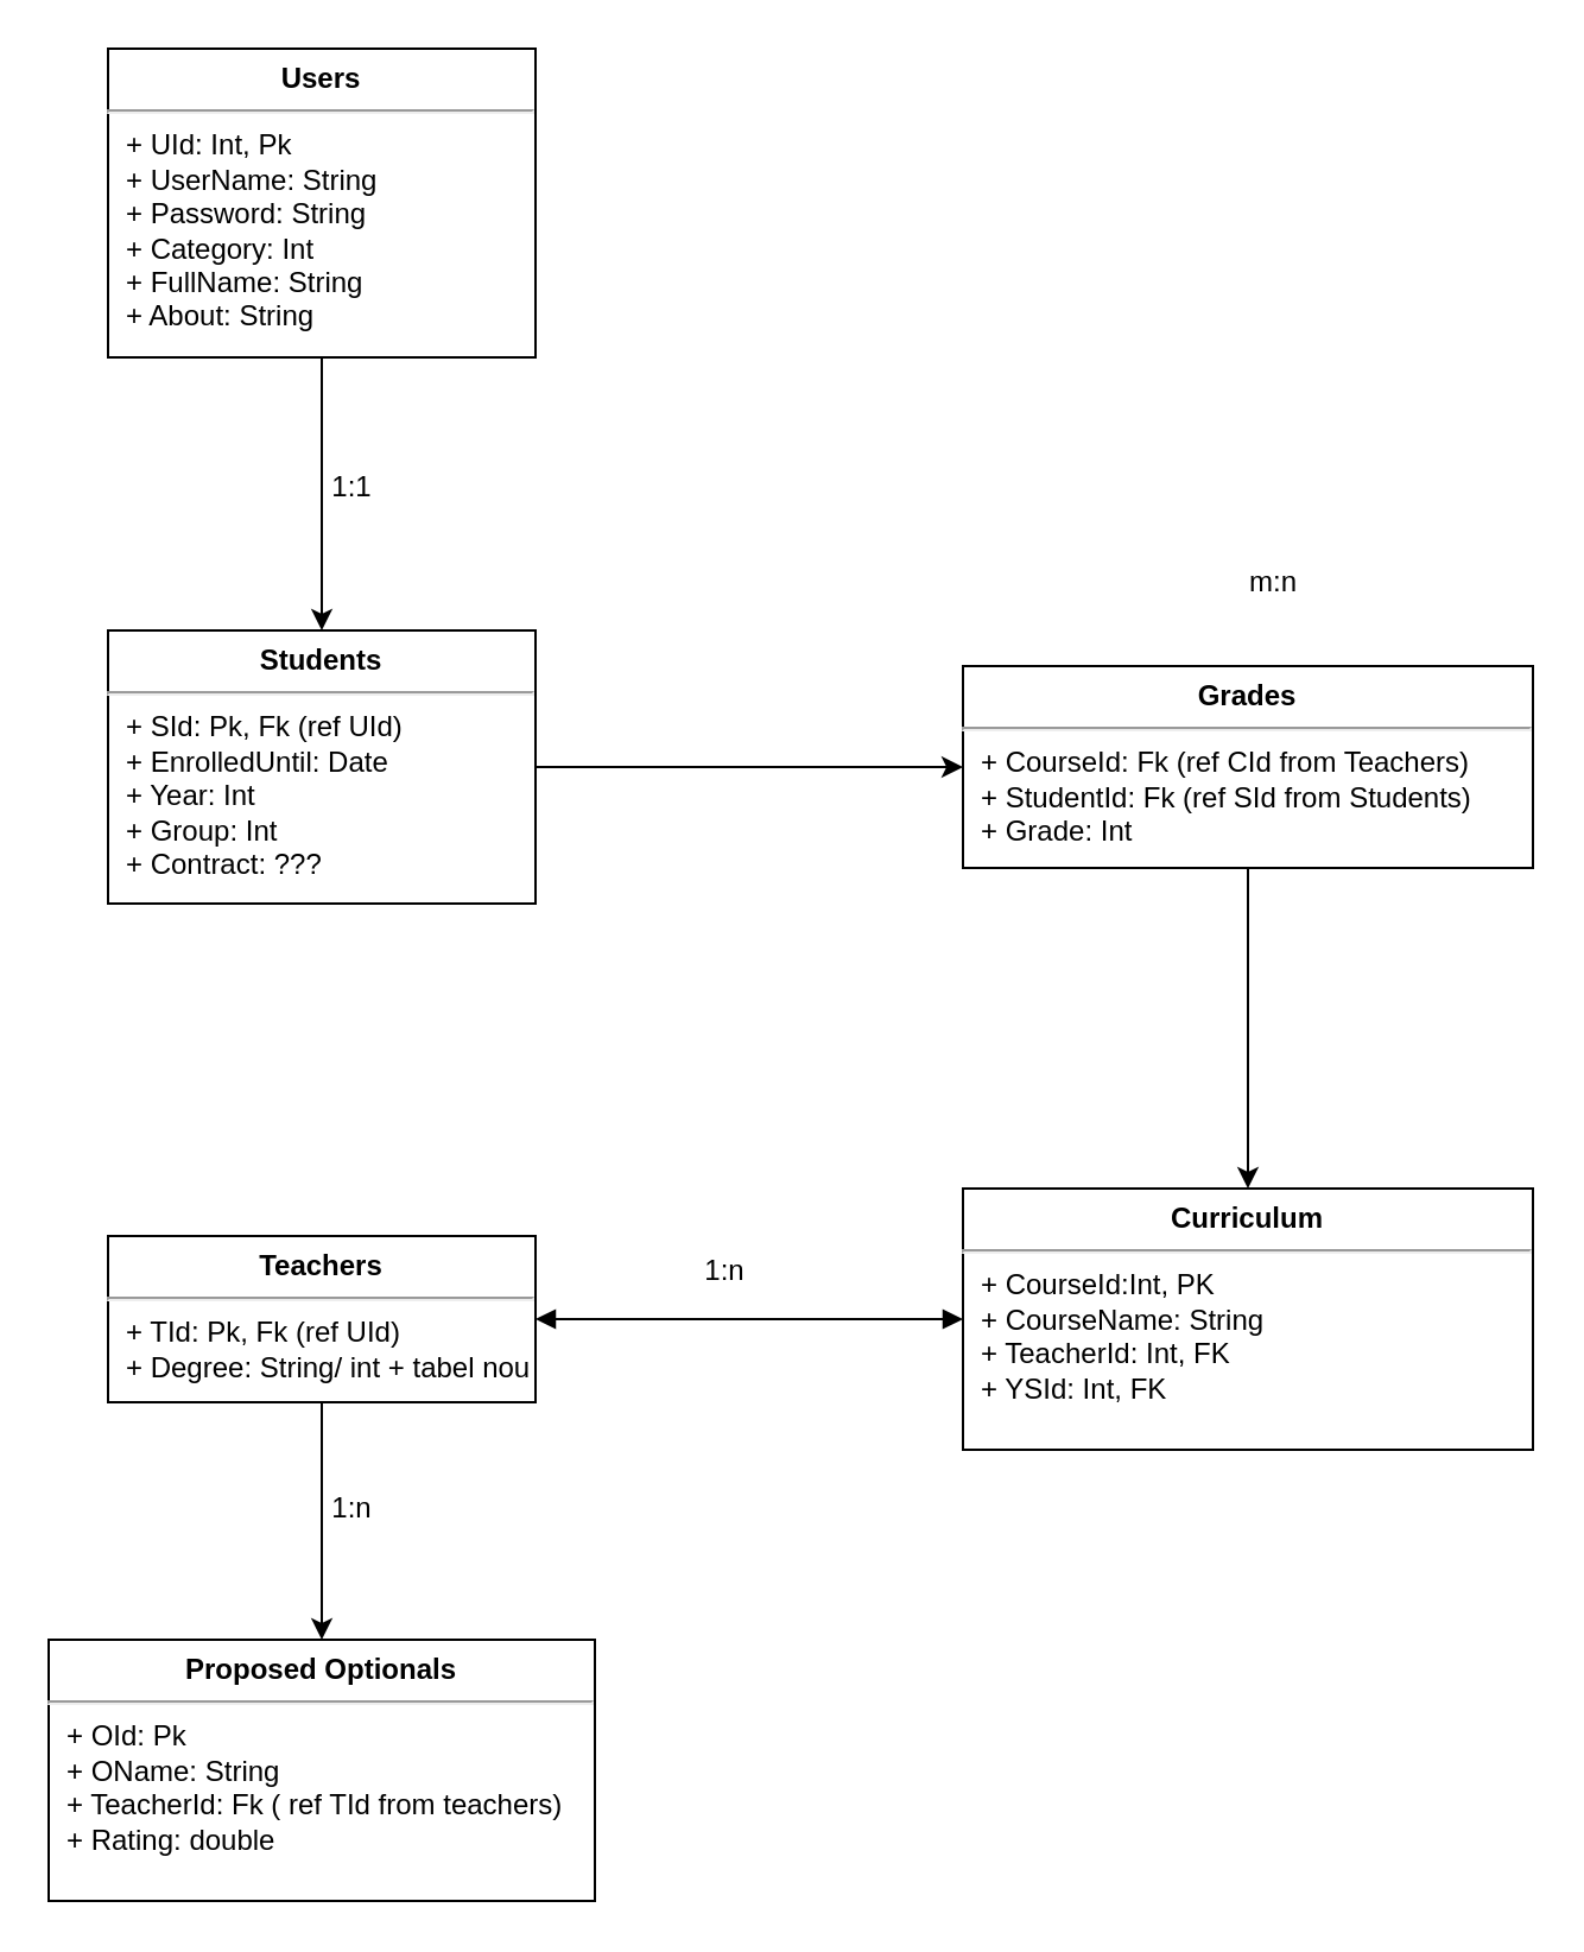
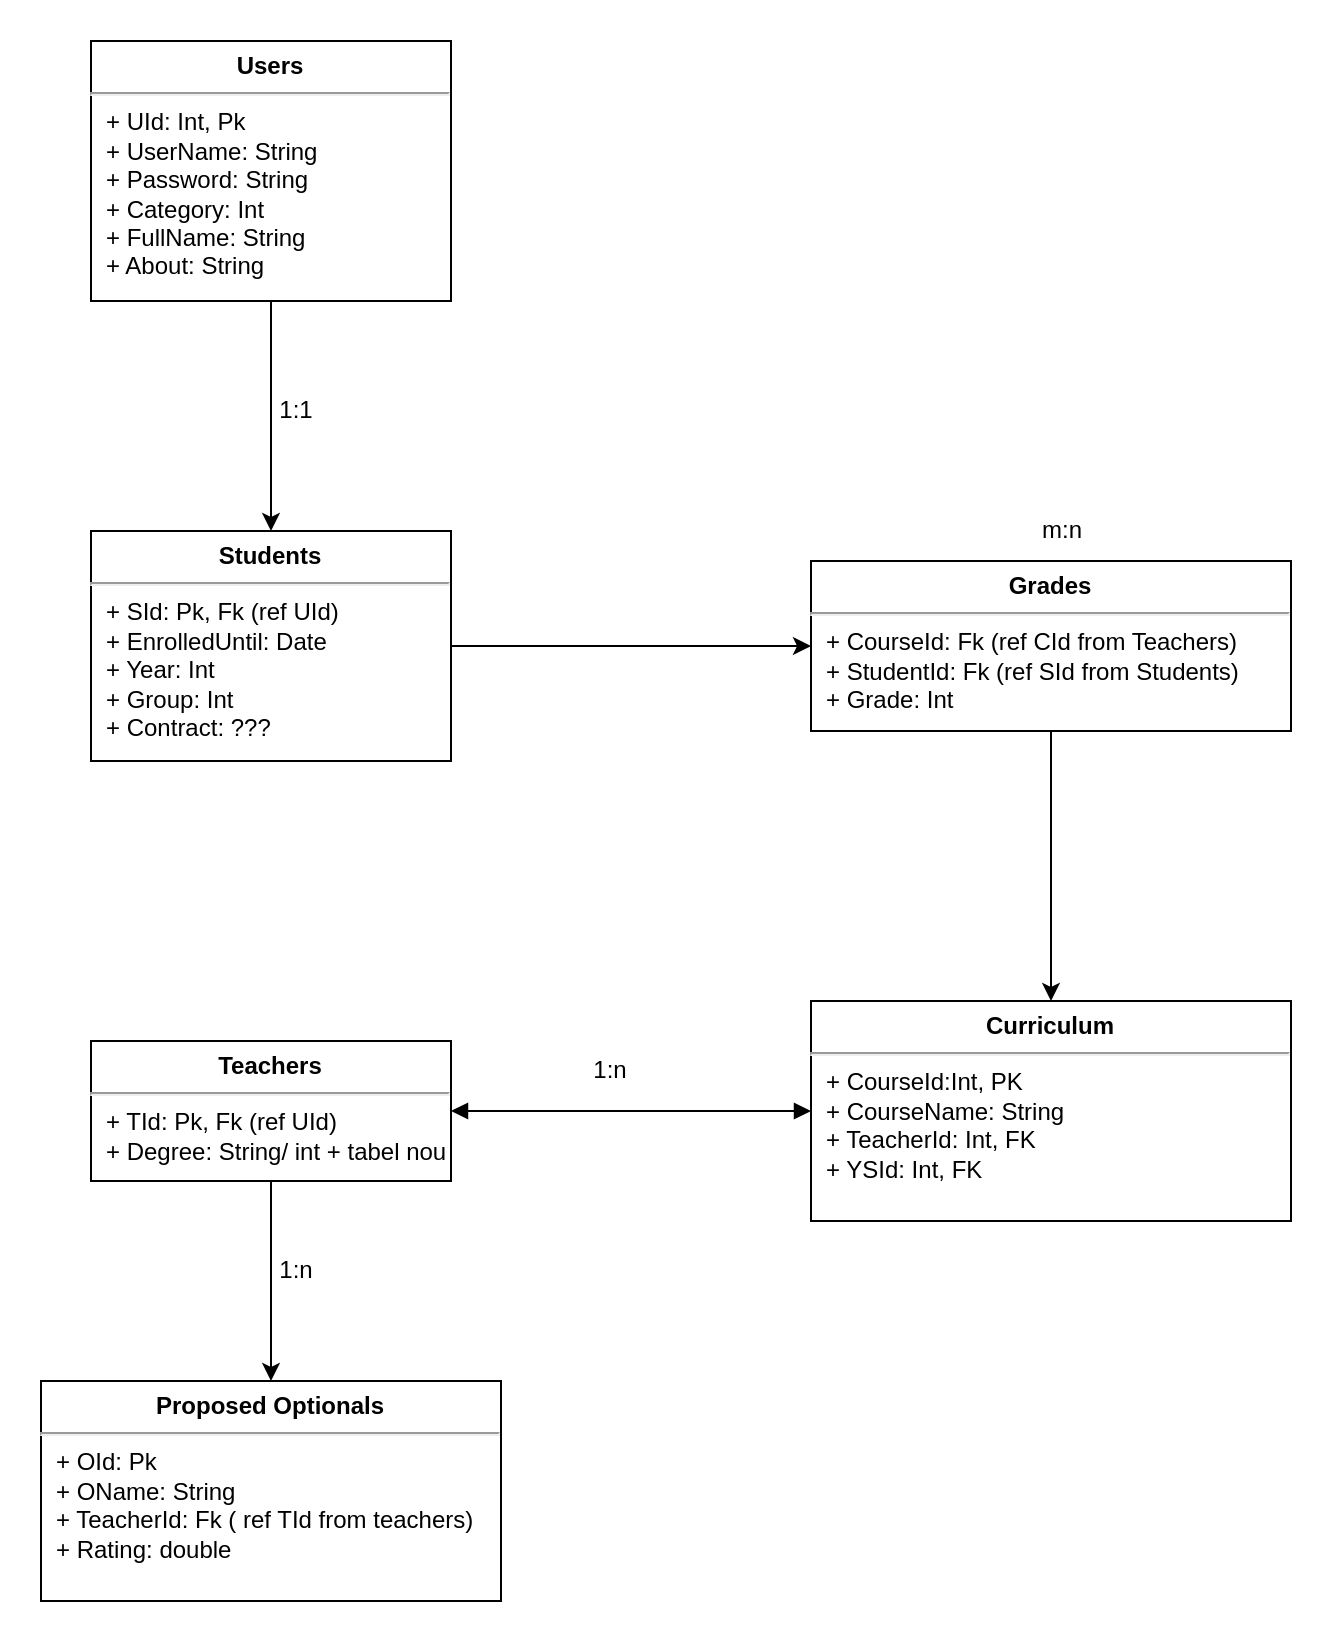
  <mxCell id="0" />
  <mxCell id="1" parent="0" />
  <mxCell id="2" style="edgeStyle=orthogonalEdgeStyle;rounded=0;orthogonalLoop=1;jettySize=auto;html=1;entryX=0.5;entryY=0;entryDx=0;entryDy=0;" edge="1" parent="1" source="3" target="5"><mxGeometry relative="1" as="geometry" /></mxCell>
  <mxCell id="3" value="&lt;p style=&quot;margin: 0px ; margin-top: 6px ; text-align: center&quot;&gt;&lt;b&gt;Users&lt;/b&gt;&lt;/p&gt;&lt;hr&gt;&lt;p style=&quot;margin: 0px ; margin-left: 8px&quot;&gt;+ UId: Int, Pk&lt;br&gt;+ UserName: String&lt;/p&gt;&lt;p style=&quot;margin: 0px ; margin-left: 8px&quot;&gt;+ Password: String&lt;/p&gt;&lt;p style=&quot;margin: 0px ; margin-left: 8px&quot;&gt;+ Category: Int&lt;/p&gt;&lt;p style=&quot;margin: 0px ; margin-left: 8px&quot;&gt;+ FullName: String&lt;/p&gt;&lt;p style=&quot;margin: 0px ; margin-left: 8px&quot;&gt;+ About: String&lt;/p&gt;" style="align=left;overflow=fill;html=1;dropTarget=0;" vertex="1" parent="1"><mxGeometry x="45" y="20" width="180" height="130" as="geometry" /></mxCell>
  <mxCell id="4" style="edgeStyle=orthogonalEdgeStyle;rounded=0;orthogonalLoop=1;jettySize=auto;html=1;" edge="1" parent="1" source="5" target="8"><mxGeometry relative="1" as="geometry"><mxPoint x="385" y="330" as="targetPoint" /></mxGeometry></mxCell>
  <mxCell id="5" value="&lt;p style=&quot;margin: 0px ; margin-top: 6px ; text-align: center&quot;&gt;&lt;b&gt;Students&lt;/b&gt;&lt;/p&gt;&lt;hr&gt;&lt;p style=&quot;margin: 0px ; margin-left: 8px&quot;&gt;+ SId: Pk, Fk (ref UId)&lt;br&gt;+ EnrolledUntil: Date&lt;/p&gt;&lt;p style=&quot;margin: 0px ; margin-left: 8px&quot;&gt;+ Year: Int&lt;/p&gt;&lt;p style=&quot;margin: 0px ; margin-left: 8px&quot;&gt;+ Group: Int&lt;/p&gt;&lt;p style=&quot;margin: 0px ; margin-left: 8px&quot;&gt;+ Contract: ???&lt;/p&gt;" style="align=left;overflow=fill;html=1;dropTarget=0;" vertex="1" parent="1"><mxGeometry x="45" y="265" width="180" height="115" as="geometry" /></mxCell>
  <mxCell id="6" value="1:1" style="text;html=1;strokeColor=none;fillColor=none;align=center;verticalAlign=middle;whiteSpace=wrap;rounded=0;" vertex="1" parent="1"><mxGeometry x="118" y="190" width="60" height="30" as="geometry" /></mxCell>
  <mxCell id="7" style="edgeStyle=orthogonalEdgeStyle;rounded=0;orthogonalLoop=1;jettySize=auto;html=1;" edge="1" parent="1" source="8" target="9"><mxGeometry relative="1" as="geometry" /></mxCell>
  <mxCell id="8" value="&lt;p style=&quot;margin: 0px ; margin-top: 6px ; text-align: center&quot;&gt;&lt;b&gt;Grades&lt;/b&gt;&lt;/p&gt;&lt;hr&gt;&lt;p style=&quot;margin: 0px ; margin-left: 8px&quot;&gt;+ CourseId: Fk (ref CId from Teachers)&lt;br&gt;+ StudentId: Fk (ref SId from Students)&lt;/p&gt;&lt;p style=&quot;margin: 0px ; margin-left: 8px&quot;&gt;+ Grade: Int&lt;/p&gt;&lt;p style=&quot;margin: 0px ; margin-left: 8px&quot;&gt;&lt;br&gt;&lt;/p&gt;" style="align=left;overflow=fill;html=1;dropTarget=0;" vertex="1" parent="1"><mxGeometry x="405" y="280" width="240" height="85" as="geometry" /></mxCell>
  <mxCell id="9" value="&lt;p style=&quot;margin: 0px ; margin-top: 6px ; text-align: center&quot;&gt;&lt;b&gt;Curriculum&lt;/b&gt;&lt;/p&gt;&lt;hr&gt;&lt;p style=&quot;margin: 0px ; margin-left: 8px&quot;&gt;+ CourseId:Int, PK&lt;br&gt;+ CourseName: String&lt;/p&gt;&lt;p style=&quot;margin: 0px ; margin-left: 8px&quot;&gt;+ TeacherId: Int, FK&lt;/p&gt;&lt;p style=&quot;margin: 0px ; margin-left: 8px&quot;&gt;+ YSId: Int, FK&lt;/p&gt;&lt;p style=&quot;margin: 0px ; margin-left: 8px&quot;&gt;&lt;br&gt;&lt;/p&gt;" style="align=left;overflow=fill;html=1;dropTarget=0;" vertex="1" parent="1"><mxGeometry x="405" y="500" width="240" height="110" as="geometry" /></mxCell>
- <mxCell id="10" value="m:n" style="text;html=1;strokeColor=none;fillColor=none;align=center;verticalAlign=middle;whiteSpace=wrap;rounded=0;" vertex="1" parent="1"><mxGeometry x="506" y="230" width="60" height="30" as="geometry" /></mxCell>
+ <mxCell id="10" value="m:n" style="text;html=1;strokeColor=none;fillColor=none;align=center;verticalAlign=middle;whiteSpace=wrap;rounded=0;" vertex="1" parent="1"><mxGeometry x="501" y="250" width="60" height="30" as="geometry" /></mxCell>
  <mxCell id="11" style="edgeStyle=orthogonalEdgeStyle;rounded=0;orthogonalLoop=1;jettySize=auto;html=1;" edge="1" parent="1" source="12" target="15"><mxGeometry relative="1" as="geometry" /></mxCell>
  <mxCell id="12" value="&lt;p style=&quot;margin: 0px ; margin-top: 6px ; text-align: center&quot;&gt;&lt;b&gt;Teachers&lt;/b&gt;&lt;/p&gt;&lt;hr&gt;&lt;p style=&quot;margin: 0px ; margin-left: 8px&quot;&gt;+ TId: Pk, Fk (ref UId)&lt;br&gt;+ Degree: String/ int + tabel nou&lt;/p&gt;&lt;p style=&quot;margin: 0px ; margin-left: 8px&quot;&gt;&lt;br&gt;&lt;/p&gt;" style="align=left;overflow=fill;html=1;dropTarget=0;" vertex="1" parent="1"><mxGeometry x="45" y="520" width="180" height="70" as="geometry" /></mxCell>
  <mxCell id="13" value="" style="endArrow=block;startArrow=block;endFill=1;startFill=1;html=1;rounded=0;exitX=1;exitY=0.5;exitDx=0;exitDy=0;" edge="1" parent="1" source="12" target="9"><mxGeometry width="160" relative="1" as="geometry"><mxPoint x="225" y="534.5" as="sourcePoint" /><mxPoint x="385" y="534.5" as="targetPoint" /></mxGeometry></mxCell>
  <mxCell id="14" value="1:n" style="text;html=1;strokeColor=none;fillColor=none;align=center;verticalAlign=middle;whiteSpace=wrap;rounded=0;" vertex="1" parent="1"><mxGeometry x="275" y="520" width="60" height="30" as="geometry" /></mxCell>
  <mxCell id="15" value="&lt;p style=&quot;margin: 0px ; margin-top: 6px ; text-align: center&quot;&gt;&lt;b&gt;Proposed Optionals&lt;/b&gt;&lt;/p&gt;&lt;hr&gt;&lt;p style=&quot;margin: 0px ; margin-left: 8px&quot;&gt;+ OId: Pk&lt;br&gt;+ OName: String&lt;/p&gt;&lt;p style=&quot;margin: 0px ; margin-left: 8px&quot;&gt;+ TeacherId: Fk ( ref TId from teachers)&lt;br&gt;+ Rating: double&lt;/p&gt;&lt;p style=&quot;margin: 0px ; margin-left: 8px&quot;&gt;&lt;br&gt;&lt;/p&gt;" style="align=left;overflow=fill;html=1;dropTarget=0;" vertex="1" parent="1"><mxGeometry x="20" y="690" width="230" height="110" as="geometry" /></mxCell>
  <mxCell id="16" value="1:n" style="text;html=1;strokeColor=none;fillColor=none;align=center;verticalAlign=middle;whiteSpace=wrap;rounded=0;" vertex="1" parent="1"><mxGeometry x="118" y="620" width="60" height="30" as="geometry" /></mxCell>
